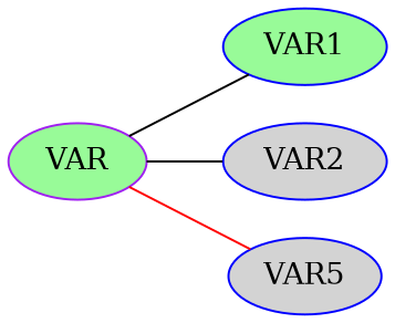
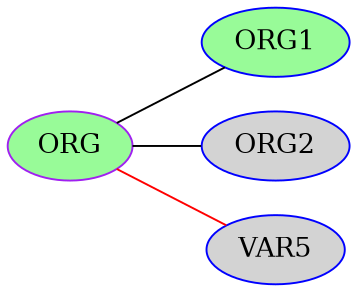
  strict graph {
    rankdir=LR
    node [color=blue fillcolor=palegreen style=filled]
    edge [color=black]
-   ORG [color=purple label=VAR]
-   VAR1
-   VAR2 [fillcolor=lightgrey]
+   ORG [color=purple]
+   VAR1 [label=ORG1]
+   VAR2 [fillcolor=lightgrey label=ORG2]
    n4 [fillcolor=lightgrey label=VAR5]
    ORG -- VAR1
    ORG -- VAR2
    ORG -- n4 [color=red]
  }
